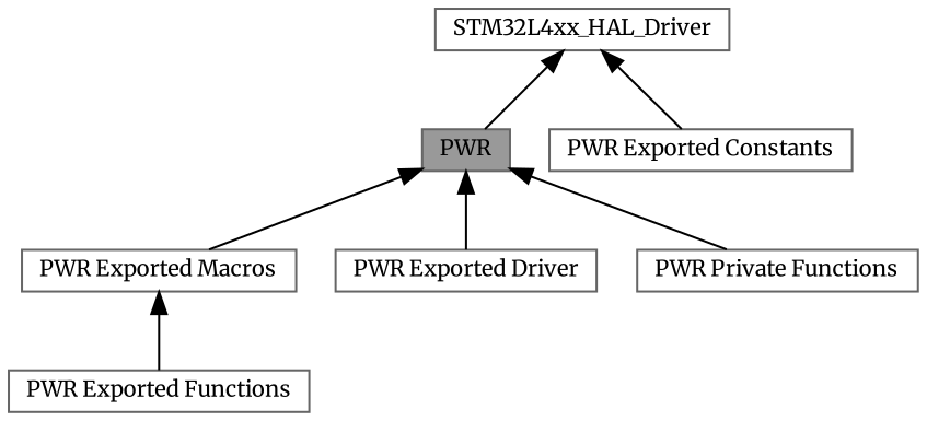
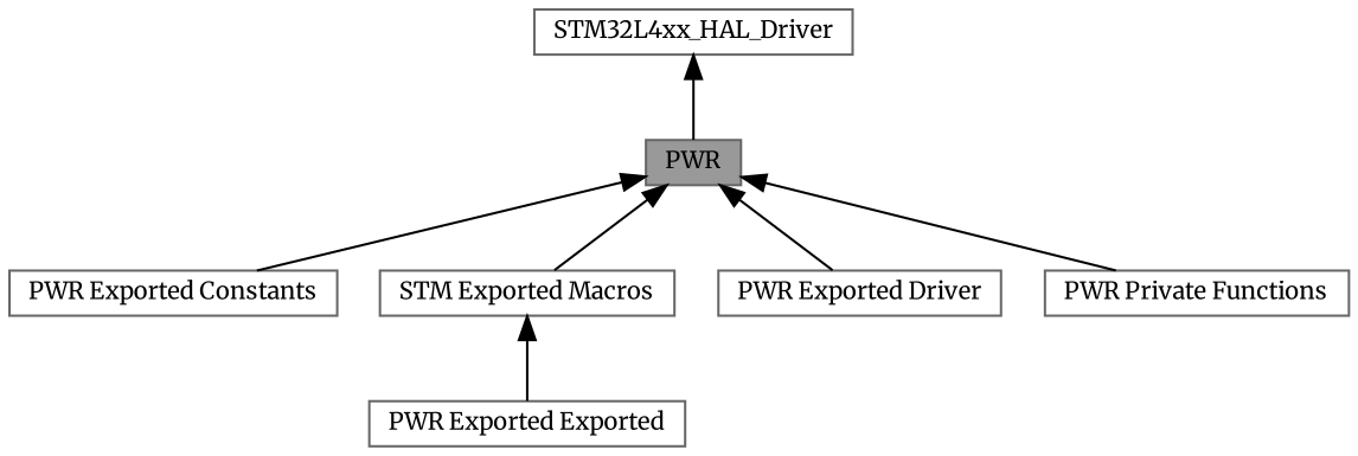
  digraph {
    fontname=Merriweather
    rankdir=TB
    node [color=grey40 fillcolor=white fontname=Merriweather fontsize=10 shape=box style=filled]
    edge [dir=back fontname=Merriweather fontsize=10 labelfontname=Helvetica labelfontsize=10 shape=plaintext style=solid]
    n1 [color=gray40 fillcolor=grey60 fontcolor=black height=0.2 label=PWR width=0.4]
    n2 [height=0.2 label="PWR Exported Constants" width=0.4]
-   n3 [height=0.2 label="PWR Exported Macros" width=0.4]
+   n3 [height=0.2 label="STM Exported Macros" width=0.4]
    n4 [height=0.2 label="PWR Exported Driver" width=0.4]
    n5 [height=0.2 label="PWR Private Functions" width=0.4]
-   n6 [height=0.2 label="PWR Exported Functions" width=0.4]
+   n6 [height=0.2 label="PWR Exported Exported" width=0.4]
    n7 [height=0.2 label=STM32L4xx_HAL_Driver width=0.4]
-   n7 -> n2
+   n1 -> n2
    n1 -> n3
    n1 -> n4
    n1 -> n5
    n3 -> n6
    n7 -> n1
  }
